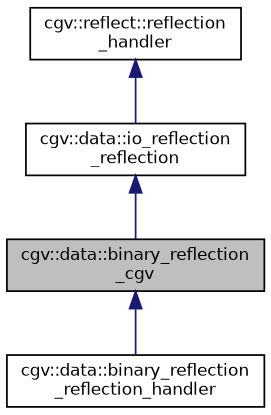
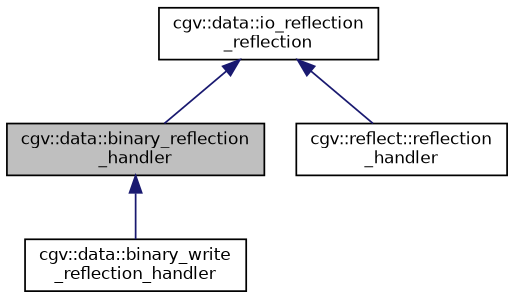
  digraph {
    rankdir=TB
    node [color=black fontname=Helvetica fontsize=10 shape=record]
    edge [color=midnightblue dir=back fontname=Helvetica fontsize=10 labelfontname=Helvetica labelfontsize=10 style=solid]
-   n1 [fillcolor=grey75 fontcolor=black height=0.2 label="cgv::data::binary_reflection\l_cgv" style=filled width=0.4]
-   n2 [height=0.2 label="cgv::data::binary_reflection\l_reflection_handler" width=0.4]
+   n1 [fillcolor=grey75 fontcolor=black height=0.2 label="cgv::data::binary_reflection\l_handler" style=filled width=0.4]
+   n2 [height=0.2 label="cgv::data::binary_write\l_reflection_handler" width=0.4]
    n3 [height=0.2 label="cgv::data::io_reflection\l_reflection" width=0.4]
    n4 [height=0.2 label="cgv::reflect::reflection\l_handler" width=0.4]
    n1 -> n2
    n3 -> n1
-   n4 -> n3
+   n3 -> n4
  }
